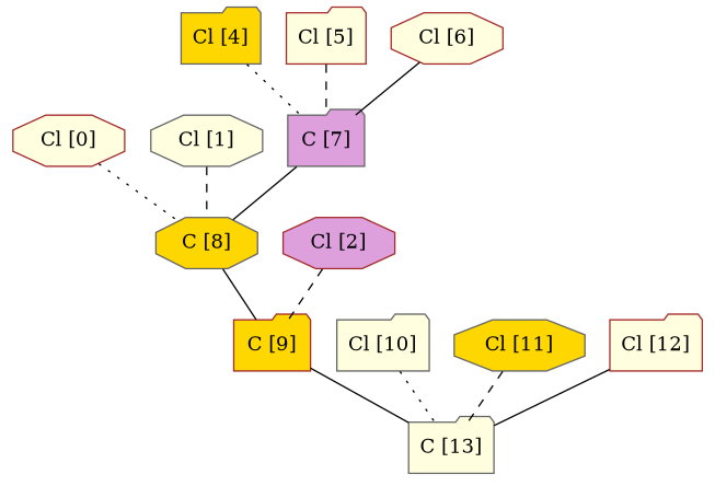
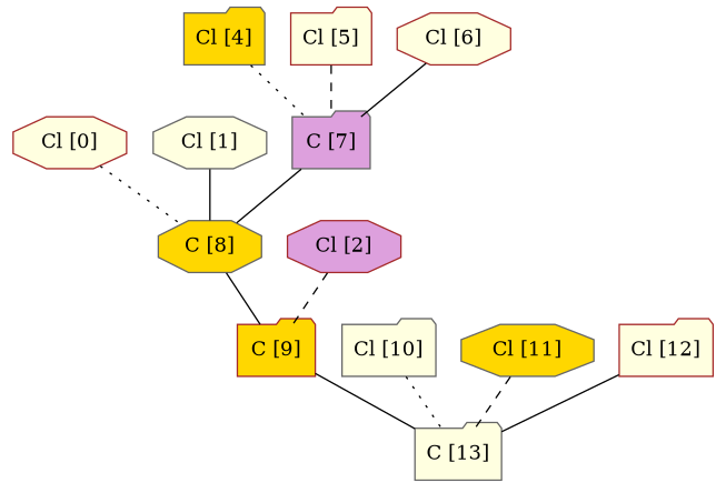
  graph {
    node [color=gray40 fillcolor=lightyellow shape=folder style=filled]
    edge [style=solid]
    n1 [color=brown label="Cl [0]" shape=octagon]
    n2 [fillcolor=gold label="C [8]" shape=octagon]
    n3 [color=brown fillcolor=gold label="C [9]"]
    n4 [label="Cl [1]" shape=octagon]
    n5 [color=brown fillcolor=plum label="Cl [2]" shape=octagon]
    n6 [label="C [13]"]
    n7 [fillcolor=gold label="Cl [4]"]
    n8 [fillcolor=plum label="C [7]"]
    n9 [color=brown label="Cl [5]"]
    n10 [color=brown label="Cl [6]" shape=octagon]
    n11 [label="Cl [10]"]
    n12 [fillcolor=gold label="Cl [11]" shape=octagon]
    n13 [color=brown label="Cl [12]"]
    n1 -- n2 [style=dotted]
    n2 -- n3
    n3 -- n6
-   n4 -- n2 [style=dashed]
+   n4 -- n2
    n5 -- n3 [style=dashed]
    n7 -- n8 [style=dotted]
    n8 -- n2
    n9 -- n8 [style=dashed]
    n10 -- n8
    n11 -- n6 [style=dotted]
    n12 -- n6 [style=dashed]
    n13 -- n6
  }
